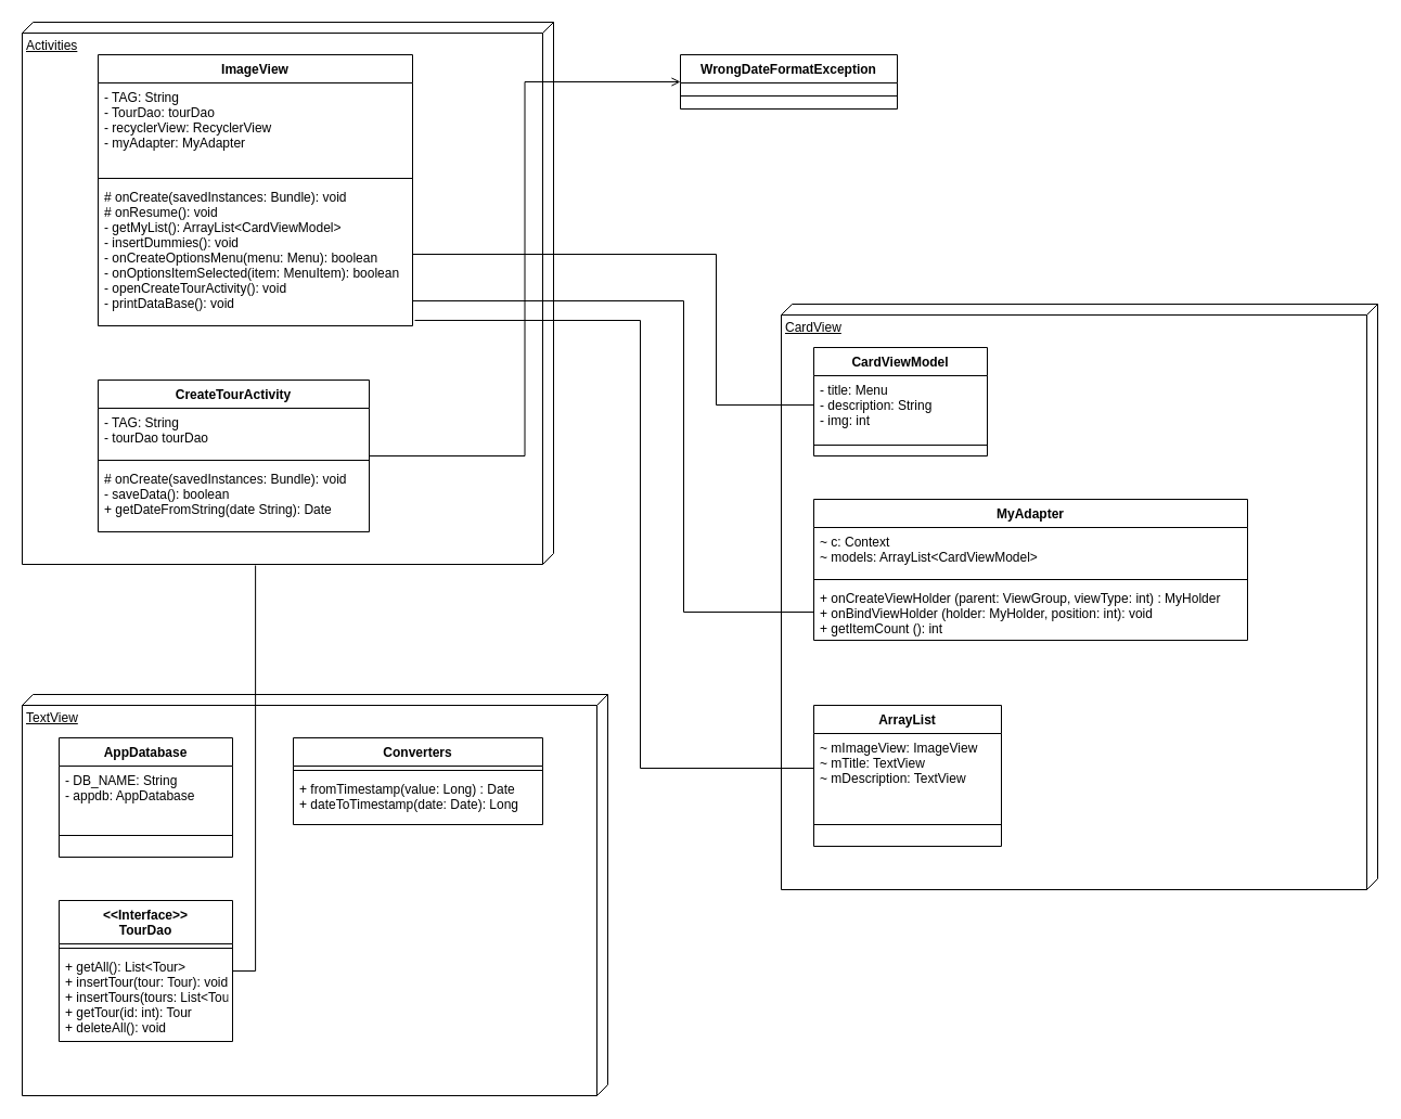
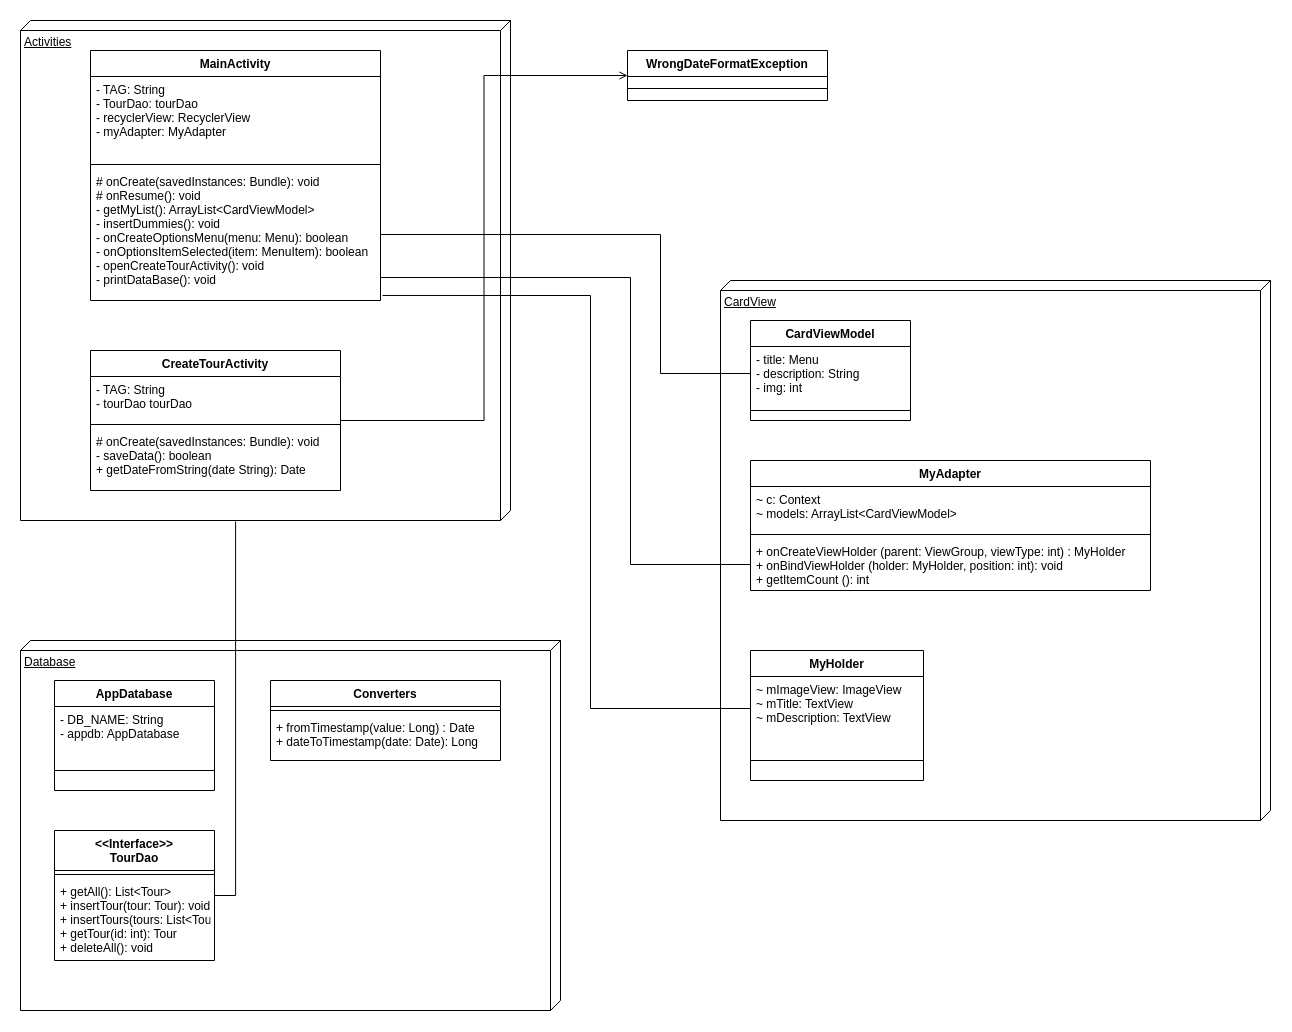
  <mxCell id="0" />
  <mxCell id="1" parent="0" />
- <mxCell id="2" value="TextView" style="verticalAlign=top;align=left;spacingTop=8;spacingLeft=2;spacingRight=12;shape=cube;size=10;direction=south;fontStyle=4;html=1;fillColor=none;" vertex="1" parent="1"><mxGeometry x="20" y="640" width="540" height="370" as="geometry" /></mxCell>
+ <mxCell id="2" value="Database" style="verticalAlign=top;align=left;spacingTop=8;spacingLeft=2;spacingRight=12;shape=cube;size=10;direction=south;fontStyle=4;html=1;fillColor=none;" vertex="1" parent="1"><mxGeometry x="20" y="640" width="540" height="370" as="geometry" /></mxCell>
  <mxCell id="3" value="Activities" style="verticalAlign=top;align=left;spacingTop=8;spacingLeft=2;spacingRight=12;shape=cube;size=10;direction=south;fontStyle=4;html=1;fillColor=none;" vertex="1" parent="1"><mxGeometry x="20" y="20" width="490" height="500" as="geometry" /></mxCell>
  <mxCell id="4" value="CardView" style="verticalAlign=top;align=left;spacingTop=8;spacingLeft=2;spacingRight=12;shape=cube;size=10;direction=south;fontStyle=4;html=1;fillColor=none;" vertex="1" parent="1"><mxGeometry x="720" y="280" width="550" height="540" as="geometry" /></mxCell>
- <mxCell id="5" value="ImageView" style="swimlane;fontStyle=1;align=center;verticalAlign=top;childLayout=stackLayout;horizontal=1;startSize=26;horizontalStack=0;resizeParent=1;resizeParentMax=0;resizeLast=0;collapsible=1;marginBottom=0;" vertex="1" parent="1"><mxGeometry x="90" y="50" width="290" height="250" as="geometry" /></mxCell>
+ <mxCell id="5" value="MainActivity" style="swimlane;fontStyle=1;align=center;verticalAlign=top;childLayout=stackLayout;horizontal=1;startSize=26;horizontalStack=0;resizeParent=1;resizeParentMax=0;resizeLast=0;collapsible=1;marginBottom=0;" vertex="1" parent="1"><mxGeometry x="90" y="50" width="290" height="250" as="geometry" /></mxCell>
  <mxCell id="6" value="- TAG: String&#10;- TourDao: tourDao&#10;- recyclerView: RecyclerView&#10;- myAdapter: MyAdapter" style="text;strokeColor=none;fillColor=none;align=left;verticalAlign=top;spacingLeft=4;spacingRight=4;overflow=hidden;rotatable=0;points=[[0,0.5],[1,0.5]];portConstraint=eastwest;" vertex="1" parent="5"><mxGeometry y="26" width="290" height="84" as="geometry" /></mxCell>
  <mxCell id="7" value="" style="line;strokeWidth=1;fillColor=none;align=left;verticalAlign=middle;spacingTop=-1;spacingLeft=3;spacingRight=3;rotatable=0;labelPosition=right;points=[];portConstraint=eastwest;" vertex="1" parent="5"><mxGeometry y="110" width="290" height="8" as="geometry" /></mxCell>
  <mxCell id="8" value="# onCreate(savedInstances: Bundle): void&#10;# onResume(): void&#10;- getMyList(): ArrayList&lt;CardViewModel&gt;&#10;- insertDummies(): void&#10;- onCreateOptionsMenu(menu: Menu): boolean&#10;- onOptionsItemSelected(item: MenuItem): boolean&#10;- openCreateTourActivity(): void&#10;- printDataBase(): void" style="text;strokeColor=none;fillColor=none;align=left;verticalAlign=top;spacingLeft=4;spacingRight=4;overflow=hidden;rotatable=0;points=[[0,0.5],[1,0.5]];portConstraint=eastwest;" vertex="1" parent="5"><mxGeometry y="118" width="290" height="132" as="geometry" /></mxCell>
  <mxCell id="9" style="edgeStyle=orthogonalEdgeStyle;rounded=0;orthogonalLoop=1;jettySize=auto;html=1;entryX=0;entryY=0.5;entryDx=0;entryDy=0;endArrow=open;endFill=0;" edge="1" parent="1" source="10" target="14"><mxGeometry relative="1" as="geometry" /></mxCell>
  <mxCell id="10" value="CreateTourActivity" style="swimlane;fontStyle=1;align=center;verticalAlign=top;childLayout=stackLayout;horizontal=1;startSize=26;horizontalStack=0;resizeParent=1;resizeParentMax=0;resizeLast=0;collapsible=1;marginBottom=0;fillColor=none;" vertex="1" parent="1"><mxGeometry x="90" y="350" width="250" height="140" as="geometry" /></mxCell>
  <mxCell id="11" value="- TAG: String&#10;- tourDao tourDao" style="text;strokeColor=none;fillColor=none;align=left;verticalAlign=top;spacingLeft=4;spacingRight=4;overflow=hidden;rotatable=0;points=[[0,0.5],[1,0.5]];portConstraint=eastwest;" vertex="1" parent="10"><mxGeometry y="26" width="250" height="44" as="geometry" /></mxCell>
  <mxCell id="12" value="" style="line;strokeWidth=1;fillColor=none;align=left;verticalAlign=middle;spacingTop=-1;spacingLeft=3;spacingRight=3;rotatable=0;labelPosition=right;points=[];portConstraint=eastwest;" vertex="1" parent="10"><mxGeometry y="70" width="250" height="8" as="geometry" /></mxCell>
  <mxCell id="13" value="# onCreate(savedInstances: Bundle): void&#10;- saveData(): boolean&#10;+ getDateFromString(date String): Date" style="text;strokeColor=none;fillColor=none;align=left;verticalAlign=top;spacingLeft=4;spacingRight=4;overflow=hidden;rotatable=0;points=[[0,0.5],[1,0.5]];portConstraint=eastwest;" vertex="1" parent="10"><mxGeometry y="78" width="250" height="62" as="geometry" /></mxCell>
  <mxCell id="14" value="WrongDateFormatException" style="swimlane;fontStyle=1;align=center;verticalAlign=top;childLayout=stackLayout;horizontal=1;startSize=26;horizontalStack=0;resizeParent=1;resizeParentMax=0;resizeLast=0;collapsible=1;marginBottom=0;fillColor=none;" vertex="1" parent="1"><mxGeometry x="627" y="50" width="200" height="50" as="geometry" /></mxCell>
  <mxCell id="15" value="" style="line;strokeWidth=1;fillColor=none;align=left;verticalAlign=middle;spacingTop=-1;spacingLeft=3;spacingRight=3;rotatable=0;labelPosition=right;points=[];portConstraint=eastwest;" vertex="1" parent="14"><mxGeometry y="26" width="200" height="24" as="geometry" /></mxCell>
  <mxCell id="16" value="CardViewModel" style="swimlane;fontStyle=1;align=center;verticalAlign=top;childLayout=stackLayout;horizontal=1;startSize=26;horizontalStack=0;resizeParent=1;resizeParentMax=0;resizeLast=0;collapsible=1;marginBottom=0;fillColor=none;" vertex="1" parent="1"><mxGeometry x="750" y="320" width="160" height="100" as="geometry" /></mxCell>
  <mxCell id="17" value="- title: Menu&#10;- description: String&#10;- img: int" style="text;strokeColor=none;fillColor=none;align=left;verticalAlign=top;spacingLeft=4;spacingRight=4;overflow=hidden;rotatable=0;points=[[0,0.5],[1,0.5]];portConstraint=eastwest;" vertex="1" parent="16"><mxGeometry y="26" width="160" height="54" as="geometry" /></mxCell>
  <mxCell id="18" value="" style="line;strokeWidth=1;fillColor=none;align=left;verticalAlign=middle;spacingTop=-1;spacingLeft=3;spacingRight=3;rotatable=0;labelPosition=right;points=[];portConstraint=eastwest;" vertex="1" parent="16"><mxGeometry y="80" width="160" height="20" as="geometry" /></mxCell>
  <mxCell id="19" value="MyAdapter" style="swimlane;fontStyle=1;align=center;verticalAlign=top;childLayout=stackLayout;horizontal=1;startSize=26;horizontalStack=0;resizeParent=1;resizeParentMax=0;resizeLast=0;collapsible=1;marginBottom=0;fillColor=none;" vertex="1" parent="1"><mxGeometry x="750" y="460" width="400" height="130" as="geometry" /></mxCell>
  <mxCell id="20" value="~ c: Context&#10;~ models: ArrayList&lt;CardViewModel&gt;" style="text;strokeColor=none;fillColor=none;align=left;verticalAlign=top;spacingLeft=4;spacingRight=4;overflow=hidden;rotatable=0;points=[[0,0.5],[1,0.5]];portConstraint=eastwest;" vertex="1" parent="19"><mxGeometry y="26" width="400" height="44" as="geometry" /></mxCell>
  <mxCell id="21" value="" style="line;strokeWidth=1;fillColor=none;align=left;verticalAlign=middle;spacingTop=-1;spacingLeft=3;spacingRight=3;rotatable=0;labelPosition=right;points=[];portConstraint=eastwest;" vertex="1" parent="19"><mxGeometry y="70" width="400" height="8" as="geometry" /></mxCell>
  <mxCell id="22" value="+ onCreateViewHolder (parent: ViewGroup, viewType: int) : MyHolder&#10;+ onBindViewHolder (holder: MyHolder, position: int): void&#10;+ getItemCount (): int" style="text;strokeColor=none;fillColor=none;align=left;verticalAlign=top;spacingLeft=4;spacingRight=4;overflow=hidden;rotatable=0;points=[[0,0.5],[1,0.5]];portConstraint=eastwest;" vertex="1" parent="19"><mxGeometry y="78" width="400" height="52" as="geometry" /></mxCell>
- <mxCell id="23" value="ArrayList" style="swimlane;fontStyle=1;align=center;verticalAlign=top;childLayout=stackLayout;horizontal=1;startSize=26;horizontalStack=0;resizeParent=1;resizeParentMax=0;resizeLast=0;collapsible=1;marginBottom=0;fillColor=none;" vertex="1" parent="1"><mxGeometry x="750" y="650" width="173" height="130" as="geometry" /></mxCell>
+ <mxCell id="23" value="MyHolder" style="swimlane;fontStyle=1;align=center;verticalAlign=top;childLayout=stackLayout;horizontal=1;startSize=26;horizontalStack=0;resizeParent=1;resizeParentMax=0;resizeLast=0;collapsible=1;marginBottom=0;fillColor=none;" vertex="1" parent="1"><mxGeometry x="750" y="650" width="173" height="130" as="geometry" /></mxCell>
  <mxCell id="24" value="~ mImageView: ImageView&#10;~ mTitle: TextView&#10;~ mDescription: TextView" style="text;strokeColor=none;fillColor=none;align=left;verticalAlign=top;spacingLeft=4;spacingRight=4;overflow=hidden;rotatable=0;points=[[0,0.5],[1,0.5]];portConstraint=eastwest;" vertex="1" parent="23"><mxGeometry y="26" width="173" height="64" as="geometry" /></mxCell>
  <mxCell id="25" value="" style="line;strokeWidth=1;fillColor=none;align=left;verticalAlign=middle;spacingTop=-1;spacingLeft=3;spacingRight=3;rotatable=0;labelPosition=right;points=[];portConstraint=eastwest;" vertex="1" parent="23"><mxGeometry y="90" width="173" height="40" as="geometry" /></mxCell>
  <mxCell id="26" value="AppDatabase" style="swimlane;fontStyle=1;align=center;verticalAlign=top;childLayout=stackLayout;horizontal=1;startSize=26;horizontalStack=0;resizeParent=1;resizeParentMax=0;resizeLast=0;collapsible=1;marginBottom=0;fillColor=none;" vertex="1" parent="1"><mxGeometry x="54" y="680" width="160" height="110" as="geometry" /></mxCell>
  <mxCell id="27" value="- DB_NAME: String&#10;- appdb: AppDatabase" style="text;strokeColor=none;fillColor=none;align=left;verticalAlign=top;spacingLeft=4;spacingRight=4;overflow=hidden;rotatable=0;points=[[0,0.5],[1,0.5]];portConstraint=eastwest;" vertex="1" parent="26"><mxGeometry y="26" width="160" height="44" as="geometry" /></mxCell>
  <mxCell id="28" value="" style="line;strokeWidth=1;fillColor=none;align=left;verticalAlign=middle;spacingTop=-1;spacingLeft=3;spacingRight=3;rotatable=0;labelPosition=right;points=[];portConstraint=eastwest;" vertex="1" parent="26"><mxGeometry y="70" width="160" height="40" as="geometry" /></mxCell>
  <mxCell id="29" value="Converters" style="swimlane;fontStyle=1;align=center;verticalAlign=top;childLayout=stackLayout;horizontal=1;startSize=26;horizontalStack=0;resizeParent=1;resizeParentMax=0;resizeLast=0;collapsible=1;marginBottom=0;fillColor=none;" vertex="1" parent="1"><mxGeometry x="270" y="680" width="230" height="80" as="geometry" /></mxCell>
  <mxCell id="30" value="" style="line;strokeWidth=1;fillColor=none;align=left;verticalAlign=middle;spacingTop=-1;spacingLeft=3;spacingRight=3;rotatable=0;labelPosition=right;points=[];portConstraint=eastwest;" vertex="1" parent="29"><mxGeometry y="26" width="230" height="8" as="geometry" /></mxCell>
  <mxCell id="31" value="+ fromTimestamp(value: Long) : Date&#10;+ dateToTimestamp(date: Date): Long" style="text;strokeColor=none;fillColor=none;align=left;verticalAlign=top;spacingLeft=4;spacingRight=4;overflow=hidden;rotatable=0;points=[[0,0.5],[1,0.5]];portConstraint=eastwest;" vertex="1" parent="29"><mxGeometry y="34" width="230" height="46" as="geometry" /></mxCell>
  <mxCell id="32" style="edgeStyle=orthogonalEdgeStyle;rounded=0;orthogonalLoop=1;jettySize=auto;html=1;entryX=1.002;entryY=0.561;entryDx=0;entryDy=0;entryPerimeter=0;endArrow=none;endFill=0;" edge="1" parent="1" source="33" target="3"><mxGeometry relative="1" as="geometry"><Array as="points"><mxPoint x="235" y="895" /></Array></mxGeometry></mxCell>
  <mxCell id="33" value="&lt;&lt;Interface&gt;&gt;&#10;TourDao" style="swimlane;fontStyle=1;align=center;verticalAlign=top;childLayout=stackLayout;horizontal=1;startSize=40;horizontalStack=0;resizeParent=1;resizeParentMax=0;resizeLast=0;collapsible=1;marginBottom=0;fillColor=none;" vertex="1" parent="1"><mxGeometry x="54" y="830" width="160" height="130" as="geometry" /></mxCell>
  <mxCell id="34" value="" style="line;strokeWidth=1;fillColor=none;align=left;verticalAlign=middle;spacingTop=-1;spacingLeft=3;spacingRight=3;rotatable=0;labelPosition=right;points=[];portConstraint=eastwest;" vertex="1" parent="33"><mxGeometry y="40" width="160" height="8" as="geometry" /></mxCell>
  <mxCell id="35" value="+ getAll(): List&lt;Tour&gt;&#10;+ insertTour(tour: Tour): void&#10;+ insertTours(tours: List&lt;Tour&gt;): void&#10;+ getTour(id: int): Tour&#10;+ deleteAll(): void" style="text;strokeColor=none;fillColor=none;align=left;verticalAlign=top;spacingLeft=4;spacingRight=4;overflow=hidden;rotatable=0;points=[[0,0.5],[1,0.5]];portConstraint=eastwest;" vertex="1" parent="33"><mxGeometry y="48" width="160" height="82" as="geometry" /></mxCell>
  <mxCell id="36" style="edgeStyle=orthogonalEdgeStyle;rounded=0;orthogonalLoop=1;jettySize=auto;html=1;exitX=1;exitY=0.5;exitDx=0;exitDy=0;entryX=0;entryY=0.5;entryDx=0;entryDy=0;endArrow=none;endFill=0;" edge="1" parent="1" source="8" target="17"><mxGeometry relative="1" as="geometry"><Array as="points"><mxPoint x="660" y="234" /><mxPoint x="660" y="373" /></Array></mxGeometry></mxCell>
  <mxCell id="37" style="edgeStyle=orthogonalEdgeStyle;rounded=0;orthogonalLoop=1;jettySize=auto;html=1;exitX=1;exitY=0.826;exitDx=0;exitDy=0;entryX=0;entryY=0.5;entryDx=0;entryDy=0;endArrow=none;endFill=0;exitPerimeter=0;" edge="1" parent="1" source="8" target="22"><mxGeometry relative="1" as="geometry"><Array as="points"><mxPoint x="630" y="277" /><mxPoint x="630" y="564" /></Array></mxGeometry></mxCell>
  <mxCell id="38" style="edgeStyle=orthogonalEdgeStyle;rounded=0;orthogonalLoop=1;jettySize=auto;html=1;exitX=0;exitY=0.5;exitDx=0;exitDy=0;entryX=1.007;entryY=0.962;entryDx=0;entryDy=0;entryPerimeter=0;endArrow=none;endFill=0;" edge="1" parent="1" source="24" target="8"><mxGeometry relative="1" as="geometry"><Array as="points"><mxPoint x="590" y="708" /><mxPoint x="590" y="295" /></Array></mxGeometry></mxCell>
